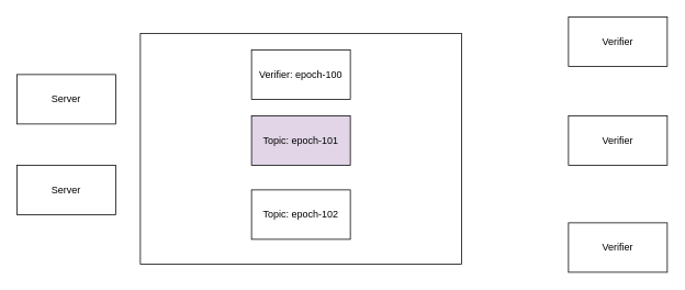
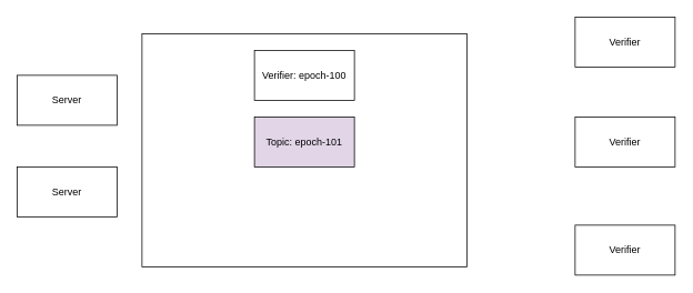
  <mxCell id="0" />
  <mxCell id="1" parent="0" />
  <mxCell id="2" value="Server" style="rounded=0;whiteSpace=wrap;html=1;" vertex="1" parent="1"><mxGeometry x="20" y="90" width="120" height="60" as="geometry" /></mxCell>
  <mxCell id="3" value="Server" style="rounded=0;whiteSpace=wrap;html=1;" vertex="1" parent="1"><mxGeometry x="20" y="200" width="120" height="60" as="geometry" /></mxCell>
  <mxCell id="4" value="" style="rounded=0;whiteSpace=wrap;html=1;" vertex="1" parent="1"><mxGeometry x="170" y="40" width="390" height="280" as="geometry" /></mxCell>
  <mxCell id="5" value="Verifier: epoch-100" style="whiteSpace=wrap;html=1;" vertex="1" parent="1"><mxGeometry x="305" y="60" width="120" height="60" as="geometry" /></mxCell>
  <mxCell id="6" value="Topic: epoch-101" style="whiteSpace=wrap;html=1;fillColor=#e1d5e7;" vertex="1" parent="1"><mxGeometry x="305" y="140" width="120" height="60" as="geometry" /></mxCell>
- <mxCell id="7" value="Topic: epoch-102" style="whiteSpace=wrap;html=1;" vertex="1" parent="1"><mxGeometry x="305" y="230" width="120" height="60" as="geometry" /></mxCell>
  <mxCell id="8" value="Verifier" style="rounded=0;whiteSpace=wrap;html=1;" vertex="1" parent="1"><mxGeometry x="690" y="20" width="120" height="60" as="geometry" /></mxCell>
  <mxCell id="9" value="Verifier" style="rounded=0;whiteSpace=wrap;html=1;" vertex="1" parent="1"><mxGeometry x="690" y="140" width="120" height="60" as="geometry" /></mxCell>
  <mxCell id="10" value="Verifier" style="rounded=0;whiteSpace=wrap;html=1;" vertex="1" parent="1"><mxGeometry x="690" y="270" width="120" height="60" as="geometry" /></mxCell>
